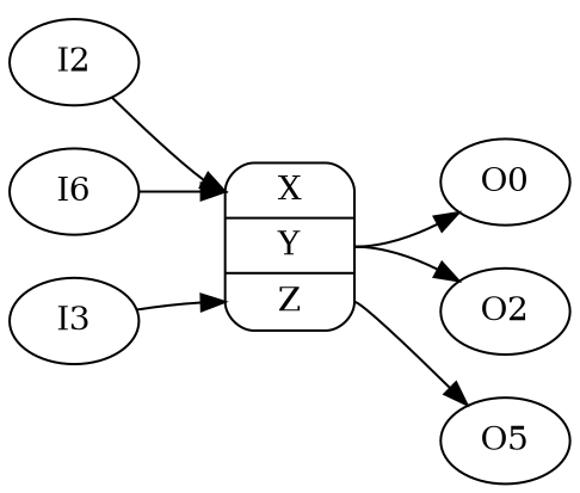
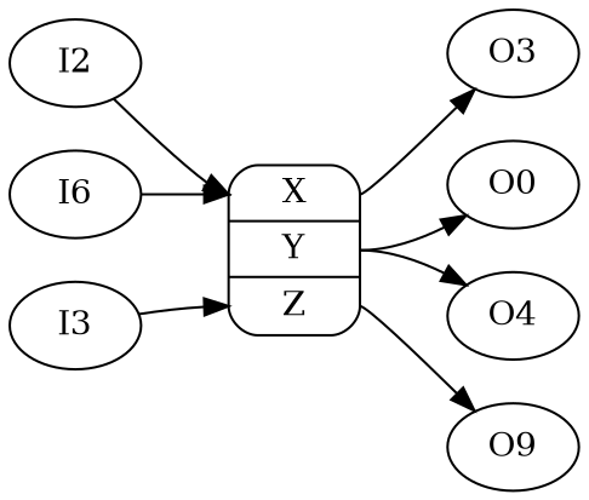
  digraph {
    rankdir=LR
    n1 [label="<x> X|<y> Y|<z> Z" shape=Mrecord]
    n2 [label=O0]
-   O4 [label=O2]
-   O5
+   O3
+   O4
+   O5 [label=O9]
    I2
    I3
    n8 [label=I6]
    n1 -> n2 [tailport=y]
+   n1 -> O3 [tailport=x]
    n1 -> O4 [tailport=y]
    n1 -> O5 [tailport=z]
    I2 -> n1 [headport=x]
    I3 -> n1 [headport=z]
    n8 -> n1 [headport=x]
  }
